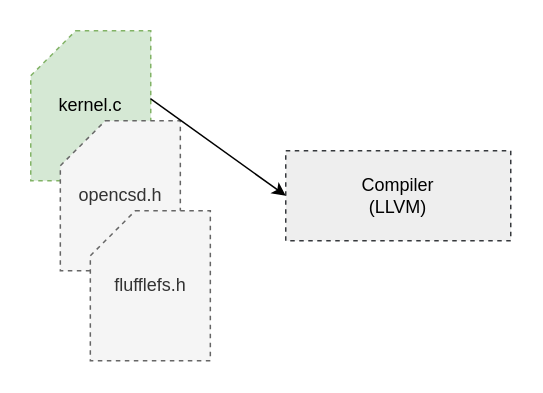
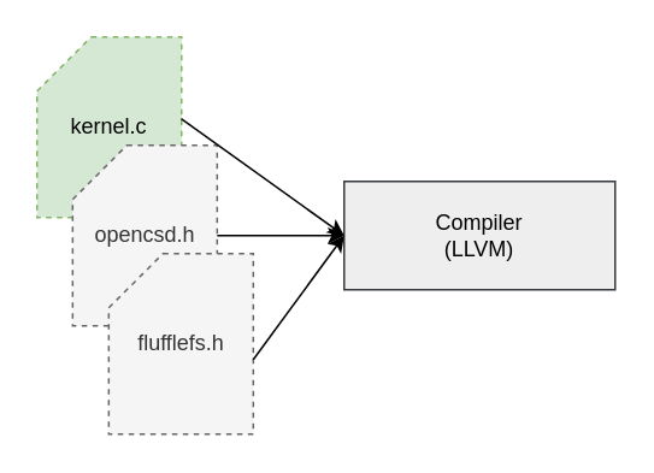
  <mxCell id="0" />
  <mxCell id="1" parent="0" />
  <mxCell id="2" value="kernel.c" style="shape=card;whiteSpace=wrap;html=1;dashed=1;fillColor=#d5e8d4;strokeColor=#82b366;" vertex="1" parent="1"><mxGeometry x="20" y="20" width="80" height="100" as="geometry" /></mxCell>
  <mxCell id="3" value="opencsd.h" style="shape=card;whiteSpace=wrap;html=1;dashed=1;fillColor=#f5f5f5;fontColor=#333333;strokeColor=#666666;" vertex="1" parent="1"><mxGeometry x="39.72" y="80" width="80" height="100" as="geometry" /></mxCell>
  <mxCell id="4" value="flufflefs.h" style="shape=card;whiteSpace=wrap;html=1;dashed=1;fillColor=#f5f5f5;fontColor=#333333;strokeColor=#666666;" vertex="1" parent="1"><mxGeometry x="59.72" y="140" width="80" height="100" as="geometry" /></mxCell>
- <mxCell id="5" value="&lt;div&gt;Compiler&lt;/div&gt;&lt;div&gt;(LLVM)&lt;br&gt;&lt;/div&gt;" style="rounded=0;whiteSpace=wrap;html=1;fillColor=#eeeeee;strokeColor=#36393d;dashed=1;" vertex="1" parent="1"><mxGeometry x="190" y="100" width="150" height="60" as="geometry" /></mxCell>
+ <mxCell id="5" value="&lt;div&gt;Compiler&lt;/div&gt;&lt;div&gt;(LLVM)&lt;br&gt;&lt;/div&gt;" style="rounded=0;whiteSpace=wrap;html=1;fillColor=#eeeeee;strokeColor=#36393d;" vertex="1" parent="1"><mxGeometry x="190" y="100" width="150" height="60" as="geometry" /></mxCell>
  <mxCell id="6" value="" style="endArrow=classic;html=1;rounded=0;exitX=0.997;exitY=0.453;exitDx=0;exitDy=0;exitPerimeter=0;entryX=0;entryY=0.5;entryDx=0;entryDy=0;" edge="1" parent="1" source="2" target="5"><mxGeometry width="50" height="50" relative="1" as="geometry"><mxPoint x="130" y="110" as="sourcePoint" /><mxPoint x="180" y="60" as="targetPoint" /></mxGeometry></mxCell>
+ <mxCell id="7" value="" style="endArrow=classic;html=1;rounded=0;exitX=1;exitY=0.5;exitDx=0;exitDy=0;exitPerimeter=0;entryX=0;entryY=0.5;entryDx=0;entryDy=0;" edge="1" parent="1" source="3" target="5"><mxGeometry width="50" height="50" relative="1" as="geometry"><mxPoint x="80.04" y="75.3" as="sourcePoint" /><mxPoint x="200" y="140" as="targetPoint" /></mxGeometry></mxCell>
+ <mxCell id="8" value="" style="endArrow=classic;html=1;rounded=0;exitX=1;exitY=0.587;exitDx=0;exitDy=0;exitPerimeter=0;entryX=0;entryY=0.5;entryDx=0;entryDy=0;" edge="1" parent="1" source="4" target="5"><mxGeometry width="50" height="50" relative="1" as="geometry"><mxPoint x="100" y="140" as="sourcePoint" /><mxPoint x="200" y="140" as="targetPoint" /></mxGeometry></mxCell>
